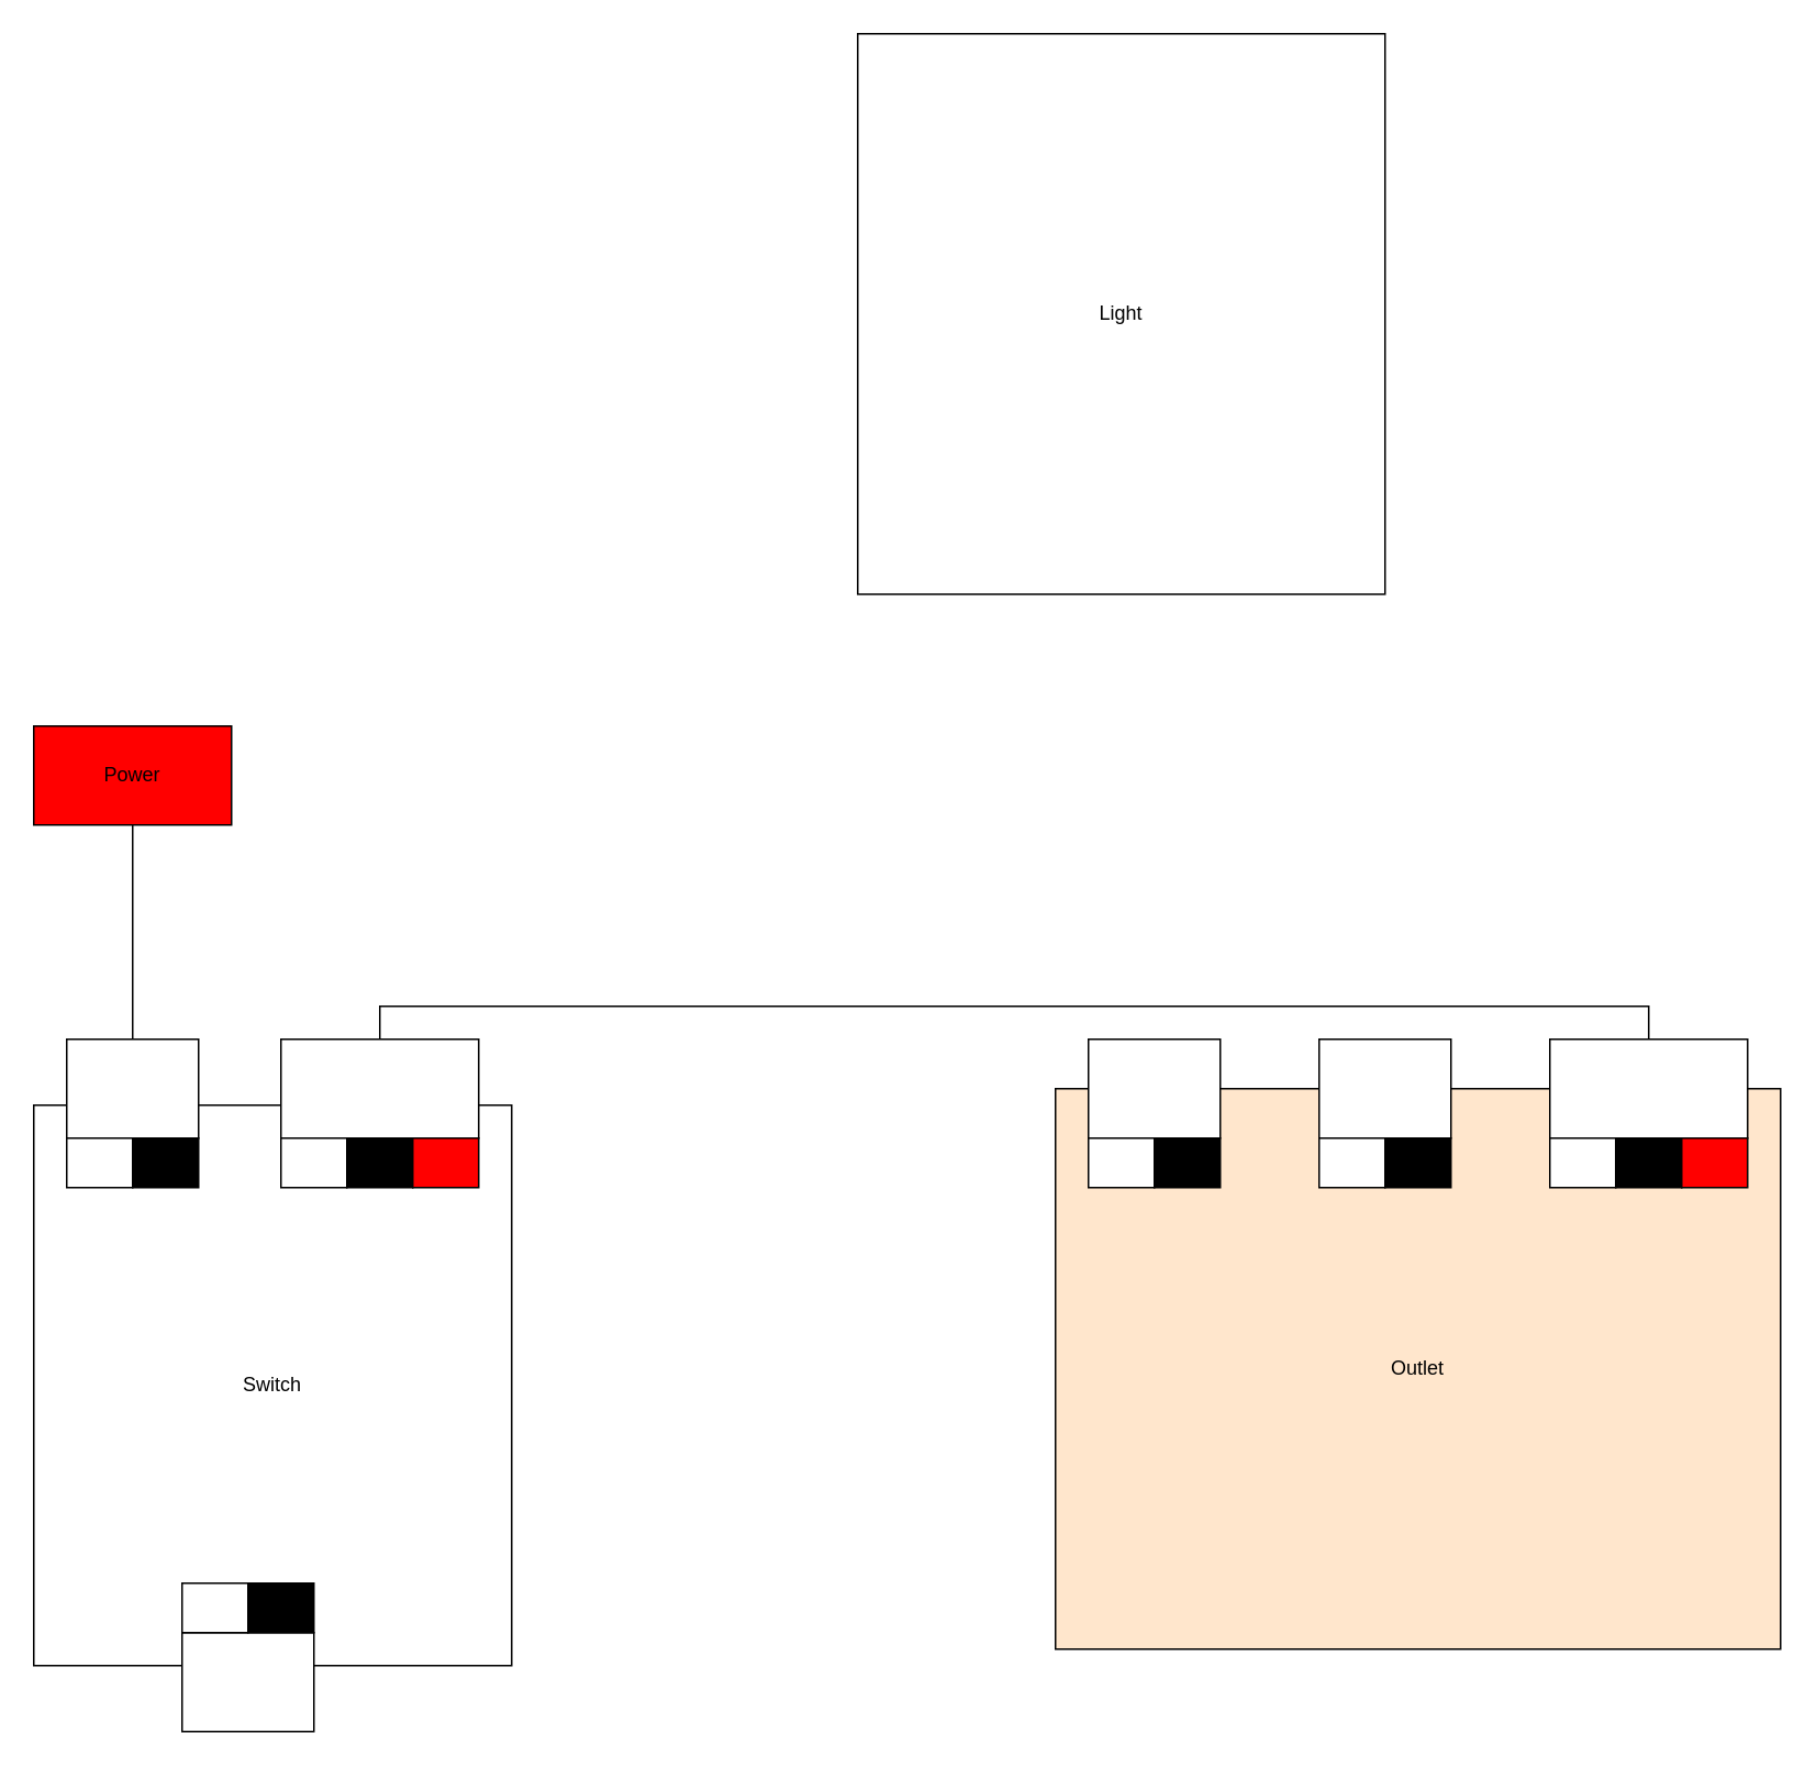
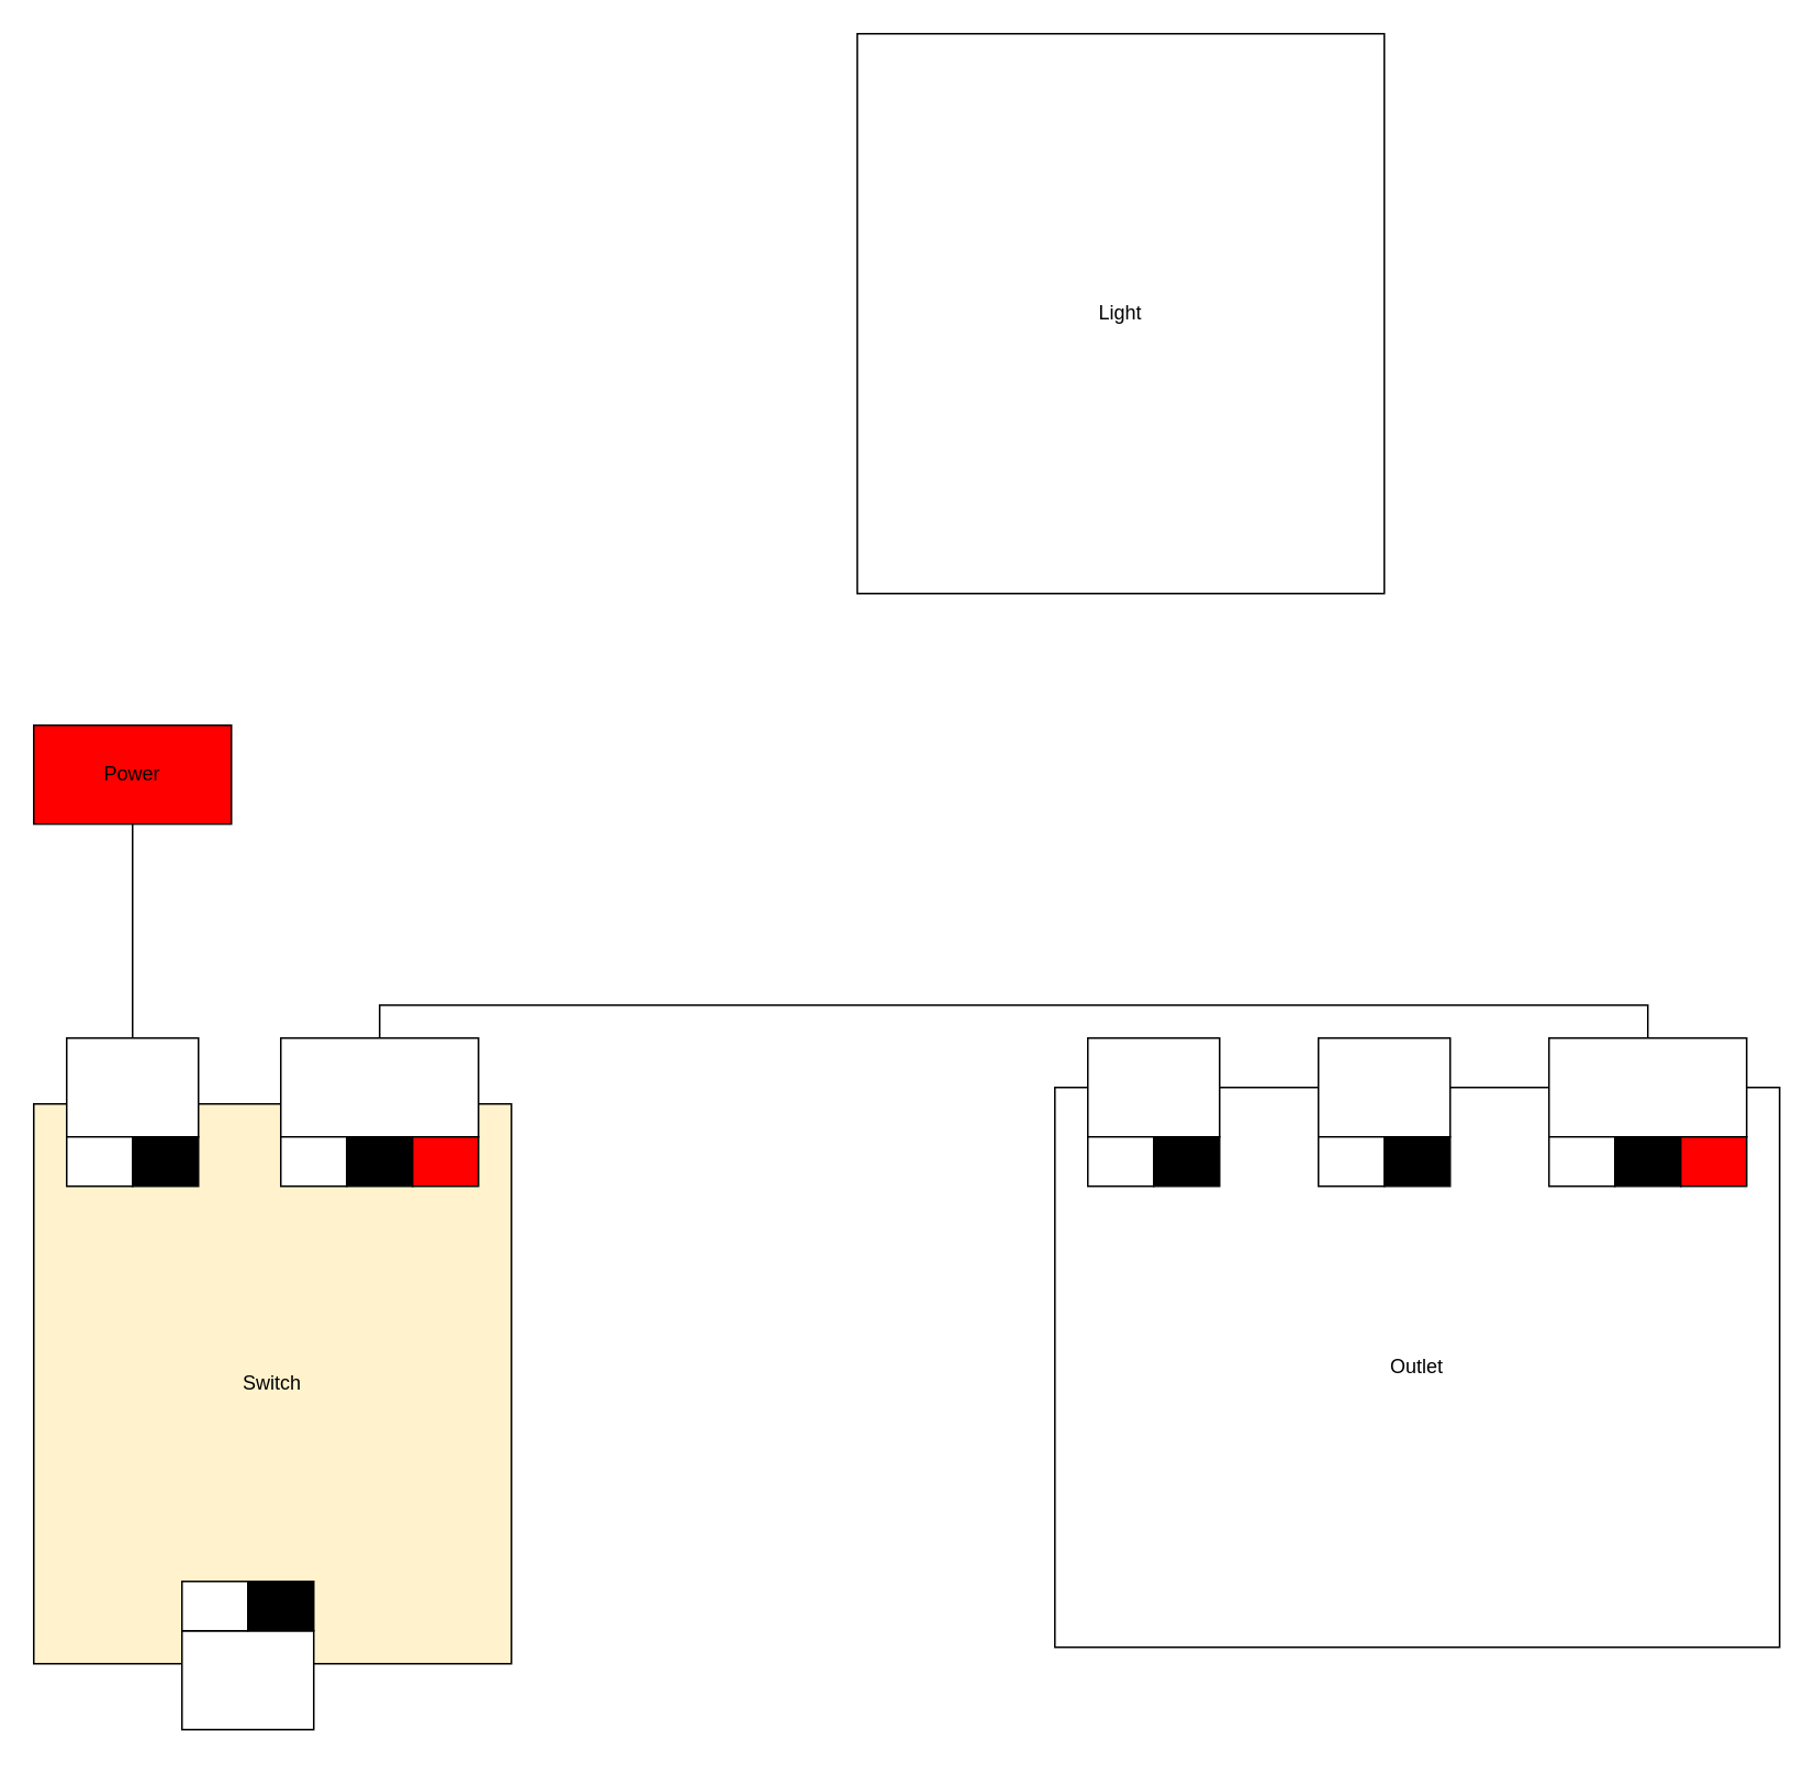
  <mxCell id="0" />
  <mxCell id="1" parent="0" />
- <mxCell id="2" value="Switch" style="rounded=0;whiteSpace=wrap;html=1;" vertex="1" parent="1"><mxGeometry x="20" y="670" width="290" height="340" as="geometry" /></mxCell>
- <mxCell id="3" value="Outlet" style="rounded=0;whiteSpace=wrap;html=1;fillColor=#ffe6cc;" vertex="1" parent="1"><mxGeometry x="640" y="660" width="440" height="340" as="geometry" /></mxCell>
+ <mxCell id="2" value="Switch" style="rounded=0;whiteSpace=wrap;html=1;fillColor=#fff2cc;" vertex="1" parent="1"><mxGeometry x="20" y="670" width="290" height="340" as="geometry" /></mxCell>
+ <mxCell id="3" value="Outlet" style="rounded=0;whiteSpace=wrap;html=1;" vertex="1" parent="1"><mxGeometry x="640" y="660" width="440" height="340" as="geometry" /></mxCell>
  <mxCell id="4" value="Light" style="rounded=0;whiteSpace=wrap;html=1;" vertex="1" parent="1"><mxGeometry x="520" y="20" width="320" height="340" as="geometry" /></mxCell>
  <mxCell id="5" style="edgeStyle=orthogonalEdgeStyle;rounded=0;orthogonalLoop=1;jettySize=auto;html=1;exitX=0.5;exitY=0;exitDx=0;exitDy=0;entryX=0.5;entryY=0;entryDx=0;entryDy=0;endArrow=none;endFill=0;" edge="1" parent="1" source="6" target="16"><mxGeometry relative="1" as="geometry" /></mxCell>
  <mxCell id="6" value="" style="rounded=0;whiteSpace=wrap;html=1;" vertex="1" parent="1"><mxGeometry x="170" y="630" width="120" height="60" as="geometry" /></mxCell>
  <mxCell id="7" value="" style="rounded=0;whiteSpace=wrap;html=1;" vertex="1" parent="1"><mxGeometry x="170" y="690" width="40" height="30" as="geometry" /></mxCell>
  <mxCell id="8" value="" style="rounded=0;whiteSpace=wrap;html=1;fillColor=#000000;" vertex="1" parent="1"><mxGeometry x="210" y="690" width="40" height="30" as="geometry" /></mxCell>
  <mxCell id="9" value="" style="rounded=0;whiteSpace=wrap;html=1;fillColor=#FF0000;" vertex="1" parent="1"><mxGeometry x="250" y="690" width="40" height="30" as="geometry" /></mxCell>
  <mxCell id="10" value="" style="rounded=0;whiteSpace=wrap;html=1;" vertex="1" parent="1"><mxGeometry x="40" y="630" width="80" height="60" as="geometry" /></mxCell>
  <mxCell id="11" value="" style="rounded=0;whiteSpace=wrap;html=1;" vertex="1" parent="1"><mxGeometry x="40" y="690" width="40" height="30" as="geometry" /></mxCell>
  <mxCell id="12" value="" style="rounded=0;whiteSpace=wrap;html=1;fillColor=#000000;" vertex="1" parent="1"><mxGeometry x="80" y="690" width="40" height="30" as="geometry" /></mxCell>
  <mxCell id="13" value="" style="rounded=0;whiteSpace=wrap;html=1;" vertex="1" parent="1"><mxGeometry x="110" y="990" width="80" height="60" as="geometry" /></mxCell>
  <mxCell id="14" value="" style="rounded=0;whiteSpace=wrap;html=1;" vertex="1" parent="1"><mxGeometry x="110" y="960" width="40" height="30" as="geometry" /></mxCell>
  <mxCell id="15" value="" style="rounded=0;whiteSpace=wrap;html=1;fillColor=#000000;" vertex="1" parent="1"><mxGeometry x="150" y="960" width="40" height="30" as="geometry" /></mxCell>
  <mxCell id="16" value="" style="rounded=0;whiteSpace=wrap;html=1;" vertex="1" parent="1"><mxGeometry x="940" y="630" width="120" height="60" as="geometry" /></mxCell>
  <mxCell id="17" value="" style="rounded=0;whiteSpace=wrap;html=1;" vertex="1" parent="1"><mxGeometry x="940" y="690" width="40" height="30" as="geometry" /></mxCell>
  <mxCell id="18" value="" style="rounded=0;whiteSpace=wrap;html=1;fillColor=#000000;" vertex="1" parent="1"><mxGeometry x="980" y="690" width="40" height="30" as="geometry" /></mxCell>
  <mxCell id="19" value="" style="rounded=0;whiteSpace=wrap;html=1;fillColor=#FF0000;" vertex="1" parent="1"><mxGeometry x="1020" y="690" width="40" height="30" as="geometry" /></mxCell>
  <mxCell id="20" value="" style="rounded=0;whiteSpace=wrap;html=1;" vertex="1" parent="1"><mxGeometry x="800" y="630" width="80" height="60" as="geometry" /></mxCell>
  <mxCell id="21" value="" style="rounded=0;whiteSpace=wrap;html=1;" vertex="1" parent="1"><mxGeometry x="800" y="690" width="40" height="30" as="geometry" /></mxCell>
  <mxCell id="22" value="" style="rounded=0;whiteSpace=wrap;html=1;fillColor=#000000;" vertex="1" parent="1"><mxGeometry x="840" y="690" width="40" height="30" as="geometry" /></mxCell>
  <mxCell id="23" value="" style="rounded=0;whiteSpace=wrap;html=1;" vertex="1" parent="1"><mxGeometry x="660" y="630" width="80" height="60" as="geometry" /></mxCell>
  <mxCell id="24" value="" style="rounded=0;whiteSpace=wrap;html=1;" vertex="1" parent="1"><mxGeometry x="660" y="690" width="40" height="30" as="geometry" /></mxCell>
  <mxCell id="25" value="" style="rounded=0;whiteSpace=wrap;html=1;fillColor=#000000;" vertex="1" parent="1"><mxGeometry x="700" y="690" width="40" height="30" as="geometry" /></mxCell>
  <mxCell id="26" style="edgeStyle=orthogonalEdgeStyle;rounded=0;orthogonalLoop=1;jettySize=auto;html=1;exitX=0.5;exitY=1;exitDx=0;exitDy=0;entryX=0.5;entryY=0;entryDx=0;entryDy=0;endArrow=none;endFill=0;" edge="1" parent="1" source="27" target="10"><mxGeometry relative="1" as="geometry" /></mxCell>
  <mxCell id="27" value="Power" style="rounded=0;whiteSpace=wrap;html=1;fillColor=#FF0000;" vertex="1" parent="1"><mxGeometry x="20" y="440" width="120" height="60" as="geometry" /></mxCell>
